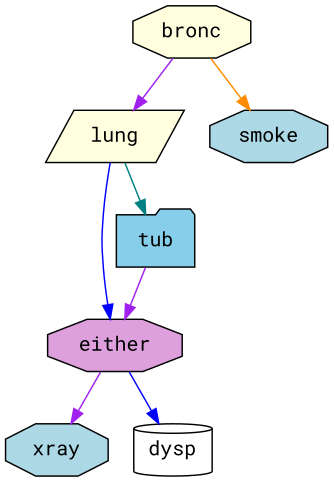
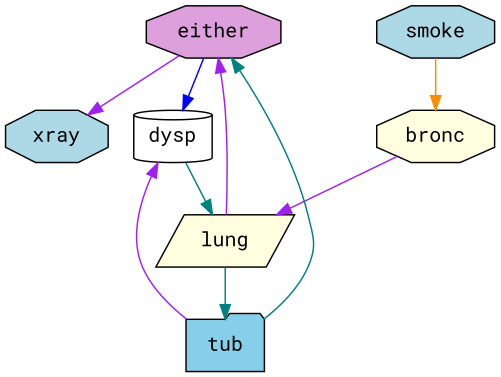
  digraph {
    fontname="Roboto Mono"
    node [fillcolor=lightblue fontname="Roboto Mono" shape=octagon style=filled]
    edge [color=purple fontname="Roboto Mono"]
    either [fillcolor=plum]
    xray
    dysp [fillcolor=white shape=cylinder]
    bronc [fillcolor=lightyellow]
    lung [fillcolor=lightyellow shape=parallelogram]
    smoke
    tub [fillcolor=skyblue shape=folder]
    either -> xray
    either -> dysp [color=blue]
+   dysp -> lung [color=teal]
    bronc -> lung
-   bronc -> smoke [color=darkorange]
-   lung -> either [color=blue]
+   smoke -> bronc [color=darkorange]
+   lung -> either
    lung -> tub [color=teal]
-   tub -> either
+   tub -> either [color=teal]
+   tub -> dysp
  }
